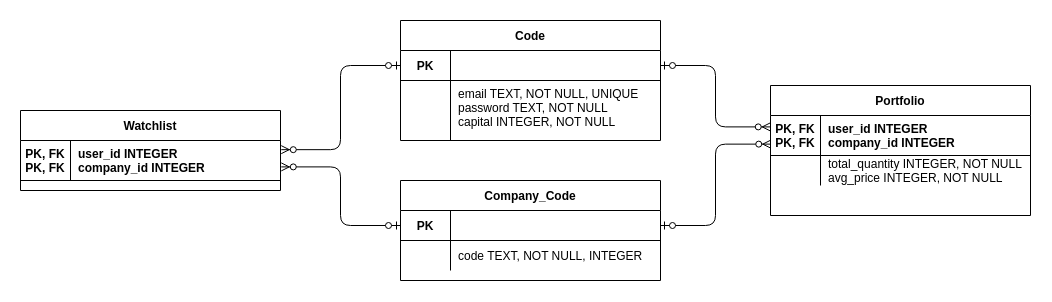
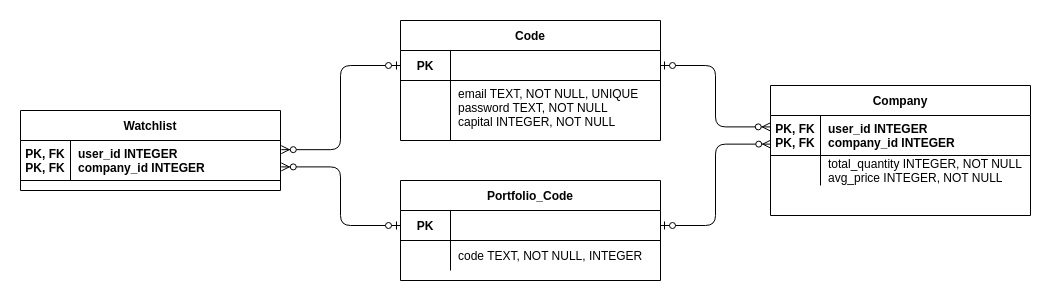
  <mxCell id="0" />
  <mxCell id="1" parent="0" />
  <mxCell id="2" value="Watchlist" style="shape=table;startSize=30;container=1;collapsible=1;childLayout=tableLayout;fixedRows=1;rowLines=0;fontStyle=1;align=center;resizeLast=1;" parent="1" vertex="1"><mxGeometry x="20" y="110" width="260" height="80" as="geometry" /></mxCell>
  <mxCell id="3" value="" style="shape=partialRectangle;collapsible=0;dropTarget=0;pointerEvents=0;fillColor=none;points=[[0,0.5],[1,0.5]];portConstraint=eastwest;top=0;left=0;right=0;bottom=1;" parent="2" vertex="1"><mxGeometry y="30" width="260" height="40" as="geometry" /></mxCell>
  <mxCell id="4" value="PK, FK&#10;PK, FK&#10;" style="shape=partialRectangle;overflow=hidden;connectable=0;fillColor=none;top=0;left=0;bottom=0;right=0;fontStyle=1;verticalAlign=top;" parent="3" vertex="1"><mxGeometry width="50.0" height="40" as="geometry" /></mxCell>
  <mxCell id="5" value="user_id INTEGER&#10;company_id INTEGER" style="shape=partialRectangle;overflow=hidden;connectable=0;fillColor=none;top=0;left=0;bottom=0;right=0;align=left;spacingLeft=6;fontStyle=1;" parent="3" vertex="1"><mxGeometry x="50.0" width="210.0" height="40" as="geometry" /></mxCell>
- <mxCell id="6" value="Portfolio" style="shape=table;startSize=30;container=1;collapsible=1;childLayout=tableLayout;fixedRows=1;rowLines=0;fontStyle=1;align=center;resizeLast=1;" vertex="1" parent="1"><mxGeometry x="770" y="85" width="260" height="130" as="geometry" /></mxCell>
+ <mxCell id="6" value="Company" style="shape=table;startSize=30;container=1;collapsible=1;childLayout=tableLayout;fixedRows=1;rowLines=0;fontStyle=1;align=center;resizeLast=1;" vertex="1" parent="1"><mxGeometry x="770" y="85" width="260" height="130" as="geometry" /></mxCell>
  <mxCell id="7" value="" style="shape=partialRectangle;collapsible=0;dropTarget=0;pointerEvents=0;fillColor=none;points=[[0,0.5],[1,0.5]];portConstraint=eastwest;top=0;left=0;right=0;bottom=1;" vertex="1" parent="6"><mxGeometry y="30" width="260" height="40" as="geometry" /></mxCell>
  <mxCell id="8" value="PK, FK&#10;PK, FK" style="shape=partialRectangle;overflow=hidden;connectable=0;fillColor=none;top=0;left=0;bottom=0;right=0;fontStyle=1;" vertex="1" parent="7"><mxGeometry width="50" height="40" as="geometry" /></mxCell>
  <mxCell id="9" value="user_id INTEGER&#10;company_id INTEGER" style="shape=partialRectangle;overflow=hidden;connectable=0;fillColor=none;top=0;left=0;bottom=0;right=0;align=left;spacingLeft=6;fontStyle=1;" vertex="1" parent="7"><mxGeometry x="50" width="210" height="40" as="geometry" /></mxCell>
  <mxCell id="10" value="" style="shape=partialRectangle;collapsible=0;dropTarget=0;pointerEvents=0;fillColor=none;points=[[0,0.5],[1,0.5]];portConstraint=eastwest;top=0;left=0;right=0;bottom=0;" vertex="1" parent="6"><mxGeometry y="70" width="260" height="30" as="geometry" /></mxCell>
  <mxCell id="11" value="" style="shape=partialRectangle;overflow=hidden;connectable=0;fillColor=none;top=0;left=0;bottom=0;right=0;" vertex="1" parent="10"><mxGeometry width="50" height="30" as="geometry" /></mxCell>
  <mxCell id="12" value="total_quantity INTEGER, NOT NULL&#10;avg_price INTEGER, NOT NULL&#10;" style="shape=partialRectangle;overflow=hidden;connectable=0;fillColor=none;top=0;left=0;bottom=0;right=0;align=left;spacingLeft=6;" vertex="1" parent="10"><mxGeometry x="50" width="210" height="30" as="geometry" /></mxCell>
  <mxCell id="13" value="" style="fontSize=12;html=1;endArrow=ERzeroToMany;startArrow=ERzeroToOne;edgeStyle=elbowEdgeStyle;exitX=0;exitY=0.5;exitDx=0;exitDy=0;entryX=1.003;entryY=0.229;entryDx=0;entryDy=0;entryPerimeter=0;" edge="1" parent="1" source="17" target="3"><mxGeometry width="100" height="100" relative="1" as="geometry"><mxPoint x="240" y="30" as="sourcePoint" /><mxPoint x="310" y="250" as="targetPoint" /></mxGeometry></mxCell>
  <mxCell id="14" value="" style="fontSize=12;html=1;endArrow=ERzeroToMany;startArrow=ERzeroToOne;edgeStyle=elbowEdgeStyle;exitX=1;exitY=0.5;exitDx=0;exitDy=0;entryX=-0.001;entryY=0.285;entryDx=0;entryDy=0;entryPerimeter=0;" edge="1" parent="1" source="17" target="7"><mxGeometry width="100" height="100" relative="1" as="geometry"><mxPoint x="749.22" y="55" as="sourcePoint" /><mxPoint x="660" y="149.16" as="targetPoint" /></mxGeometry></mxCell>
  <mxCell id="15" value="" style="fontSize=12;html=1;endArrow=ERzeroToMany;startArrow=ERzeroToOne;edgeStyle=elbowEdgeStyle;exitX=0;exitY=0.5;exitDx=0;exitDy=0;entryX=1.003;entryY=0.66;entryDx=0;entryDy=0;entryPerimeter=0;" edge="1" parent="1" source="23" target="3"><mxGeometry width="100" height="100" relative="1" as="geometry"><mxPoint x="380" y="65" as="sourcePoint" /><mxPoint x="290.78" y="159.16" as="targetPoint" /></mxGeometry></mxCell>
  <mxCell id="16" value="Code" style="shape=table;startSize=30;container=1;collapsible=1;childLayout=tableLayout;fixedRows=1;rowLines=0;fontStyle=1;align=center;resizeLast=1;" vertex="1" parent="1"><mxGeometry x="400" y="20" width="260" height="120" as="geometry" /></mxCell>
  <mxCell id="17" value="" style="shape=partialRectangle;collapsible=0;dropTarget=0;pointerEvents=0;fillColor=none;points=[[0,0.5],[1,0.5]];portConstraint=eastwest;top=0;left=0;right=0;bottom=1;" vertex="1" parent="16"><mxGeometry y="30" width="260" height="30" as="geometry" /></mxCell>
  <mxCell id="18" value="PK" style="shape=partialRectangle;overflow=hidden;connectable=0;fillColor=none;top=0;left=0;bottom=0;right=0;fontStyle=1;" vertex="1" parent="17"><mxGeometry width="50" height="30" as="geometry" /></mxCell>
  <mxCell id="19" value="" style="shape=partialRectangle;collapsible=0;dropTarget=0;pointerEvents=0;fillColor=none;points=[[0,0.5],[1,0.5]];portConstraint=eastwest;top=0;left=0;right=0;bottom=0;" vertex="1" parent="16"><mxGeometry y="60" width="260" height="60" as="geometry" /></mxCell>
  <mxCell id="20" value="" style="shape=partialRectangle;overflow=hidden;connectable=0;fillColor=none;top=0;left=0;bottom=0;right=0;" vertex="1" parent="19"><mxGeometry width="50" height="60" as="geometry" /></mxCell>
  <mxCell id="21" value="email TEXT, NOT NULL, UNIQUE&#10;password TEXT, NOT NULL&#10;capital INTEGER, NOT NULL" style="shape=partialRectangle;overflow=hidden;connectable=0;fillColor=none;top=0;left=0;bottom=0;right=0;align=left;spacingLeft=6;verticalAlign=top;" vertex="1" parent="19"><mxGeometry x="50" width="210" height="60" as="geometry" /></mxCell>
- <mxCell id="22" value="Company_Code" style="shape=table;startSize=30;container=1;collapsible=1;childLayout=tableLayout;fixedRows=1;rowLines=0;fontStyle=1;align=center;resizeLast=1;" parent="1" vertex="1"><mxGeometry x="400" y="180" width="260" height="100" as="geometry" /></mxCell>
+ <mxCell id="22" value="Portfolio_Code" style="shape=table;startSize=30;container=1;collapsible=1;childLayout=tableLayout;fixedRows=1;rowLines=0;fontStyle=1;align=center;resizeLast=1;" parent="1" vertex="1"><mxGeometry x="400" y="180" width="260" height="100" as="geometry" /></mxCell>
  <mxCell id="23" value="" style="shape=partialRectangle;collapsible=0;dropTarget=0;pointerEvents=0;fillColor=none;points=[[0,0.5],[1,0.5]];portConstraint=eastwest;top=0;left=0;right=0;bottom=1;" parent="22" vertex="1"><mxGeometry y="30" width="260" height="30" as="geometry" /></mxCell>
  <mxCell id="24" value="PK" style="shape=partialRectangle;overflow=hidden;connectable=0;fillColor=none;top=0;left=0;bottom=0;right=0;fontStyle=1;" parent="23" vertex="1"><mxGeometry width="50" height="30" as="geometry" /></mxCell>
  <mxCell id="25" value="" style="shape=partialRectangle;collapsible=0;dropTarget=0;pointerEvents=0;fillColor=none;points=[[0,0.5],[1,0.5]];portConstraint=eastwest;top=0;left=0;right=0;bottom=0;" parent="22" vertex="1"><mxGeometry y="60" width="260" height="30" as="geometry" /></mxCell>
  <mxCell id="26" value="" style="shape=partialRectangle;overflow=hidden;connectable=0;fillColor=none;top=0;left=0;bottom=0;right=0;" parent="25" vertex="1"><mxGeometry width="50" height="30" as="geometry" /></mxCell>
  <mxCell id="27" value="code TEXT, NOT NULL, INTEGER" style="shape=partialRectangle;overflow=hidden;connectable=0;fillColor=none;top=0;left=0;bottom=0;right=0;align=left;spacingLeft=6;" parent="25" vertex="1"><mxGeometry x="50" width="210" height="30" as="geometry" /></mxCell>
  <mxCell id="28" value="" style="fontSize=12;html=1;endArrow=ERzeroToMany;startArrow=ERzeroToOne;edgeStyle=elbowEdgeStyle;exitX=1;exitY=0.5;exitDx=0;exitDy=0;entryX=0.001;entryY=0.716;entryDx=0;entryDy=0;entryPerimeter=0;" edge="1" parent="1" source="23" target="7"><mxGeometry width="100" height="100" relative="1" as="geometry"><mxPoint x="660" y="65" as="sourcePoint" /><mxPoint x="769.74" y="126.4" as="targetPoint" /></mxGeometry></mxCell>
